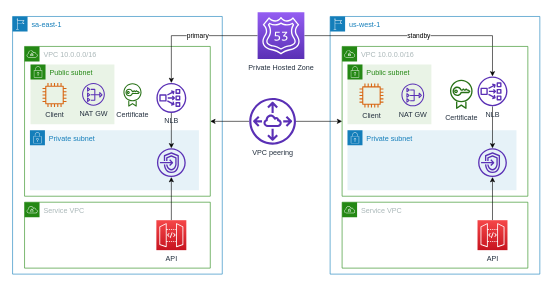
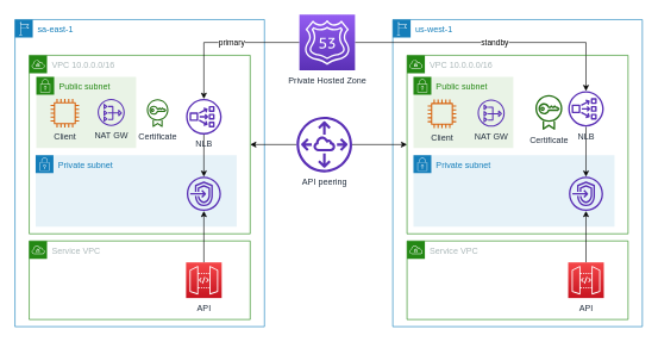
  <mxCell id="0" />
  <mxCell id="1" parent="0" />
  <mxCell id="2" value="us-west-1" style="points=[[0,0],[0.25,0],[0.5,0],[0.75,0],[1,0],[1,0.25],[1,0.5],[1,0.75],[1,1],[0.75,1],[0.5,1],[0.25,1],[0,1],[0,0.75],[0,0.5],[0,0.25]];outlineConnect=0;gradientColor=none;html=1;whiteSpace=wrap;fontSize=12;fontStyle=0;shape=mxgraph.aws4.group;grIcon=mxgraph.aws4.group_region;strokeColor=#147EBA;fillColor=none;verticalAlign=top;align=left;spacingLeft=30;fontColor=#147EBA;dashed=0;" parent="1" vertex="1"><mxGeometry x="550" y="27" width="350" height="430" as="geometry" /></mxCell>
  <mxCell id="3" value="sa-east-1" style="points=[[0,0],[0.25,0],[0.5,0],[0.75,0],[1,0],[1,0.25],[1,0.5],[1,0.75],[1,1],[0.75,1],[0.5,1],[0.25,1],[0,1],[0,0.75],[0,0.5],[0,0.25]];outlineConnect=0;gradientColor=none;html=1;whiteSpace=wrap;fontSize=12;fontStyle=0;shape=mxgraph.aws4.group;grIcon=mxgraph.aws4.group_region;strokeColor=#147EBA;fillColor=none;verticalAlign=top;align=left;spacingLeft=30;fontColor=#147EBA;dashed=0;" parent="1" vertex="1"><mxGeometry x="20" y="27" width="350" height="430" as="geometry" /></mxCell>
  <mxCell id="4" value="Service VPC" style="points=[[0,0],[0.25,0],[0.5,0],[0.75,0],[1,0],[1,0.25],[1,0.5],[1,0.75],[1,1],[0.75,1],[0.5,1],[0.25,1],[0,1],[0,0.75],[0,0.5],[0,0.25]];outlineConnect=0;gradientColor=none;html=1;whiteSpace=wrap;fontSize=12;fontStyle=0;shape=mxgraph.aws4.group;grIcon=mxgraph.aws4.group_vpc;strokeColor=#248814;fillColor=none;verticalAlign=top;align=left;spacingLeft=30;fontColor=#AAB7B8;dashed=0;" parent="1" vertex="1"><mxGeometry x="40" y="337" width="310" height="110" as="geometry" /></mxCell>
  <mxCell id="5" value="VPC 10.0.0.0/16" style="points=[[0,0],[0.25,0],[0.5,0],[0.75,0],[1,0],[1,0.25],[1,0.5],[1,0.75],[1,1],[0.75,1],[0.5,1],[0.25,1],[0,1],[0,0.75],[0,0.5],[0,0.25]];outlineConnect=0;gradientColor=none;html=1;whiteSpace=wrap;fontSize=12;fontStyle=0;shape=mxgraph.aws4.group;grIcon=mxgraph.aws4.group_vpc;strokeColor=#248814;fillColor=none;verticalAlign=top;align=left;spacingLeft=30;fontColor=#AAB7B8;dashed=0;" parent="1" vertex="1"><mxGeometry x="40" y="77" width="310" height="250" as="geometry" /></mxCell>
  <mxCell id="6" style="edgeStyle=orthogonalEdgeStyle;rounded=0;orthogonalLoop=1;jettySize=auto;html=1;entryX=1;entryY=0.5;entryDx=0;entryDy=0;" parent="1" source="8" target="5" edge="1"><mxGeometry relative="1" as="geometry" /></mxCell>
  <mxCell id="7" style="edgeStyle=orthogonalEdgeStyle;rounded=0;orthogonalLoop=1;jettySize=auto;html=1;" parent="1" source="8" target="19" edge="1"><mxGeometry relative="1" as="geometry"><mxPoint x="570" y="202" as="targetPoint" /></mxGeometry></mxCell>
- <mxCell id="8" value="VPC peering" style="outlineConnect=0;fontColor=#232F3E;gradientColor=none;fillColor=#5A30B5;strokeColor=none;dashed=0;verticalLabelPosition=bottom;verticalAlign=top;align=center;html=1;fontSize=12;fontStyle=0;aspect=fixed;pointerEvents=1;shape=mxgraph.aws4.peering;" parent="1" vertex="1"><mxGeometry x="415" y="163" width="78" height="78" as="geometry" /></mxCell>
+ <mxCell id="8" value="API peering" style="outlineConnect=0;fontColor=#232F3E;gradientColor=none;fillColor=#5A30B5;strokeColor=none;dashed=0;verticalLabelPosition=bottom;verticalAlign=top;align=center;html=1;fontSize=12;fontStyle=0;aspect=fixed;pointerEvents=1;shape=mxgraph.aws4.peering;" parent="1" vertex="1"><mxGeometry x="415" y="163" width="78" height="78" as="geometry" /></mxCell>
  <mxCell id="9" value="primary" style="edgeStyle=orthogonalEdgeStyle;rounded=0;orthogonalLoop=1;jettySize=auto;html=1;" parent="1" source="11" target="16" edge="1"><mxGeometry x="-0.104" relative="1" as="geometry"><mxPoint as="offset" /></mxGeometry></mxCell>
  <mxCell id="10" value="standby" style="edgeStyle=orthogonalEdgeStyle;rounded=0;orthogonalLoop=1;jettySize=auto;html=1;" parent="1" source="11" target="24" edge="1"><mxGeometry relative="1" as="geometry"><mxPoint x="710" y="87" as="targetPoint" /></mxGeometry></mxCell>
- <mxCell id="11" value="Private Hosted Zone" style="outlineConnect=0;fontColor=#232F3E;gradientColor=#945DF2;gradientDirection=north;fillColor=#5A30B5;strokeColor=#ffffff;dashed=0;verticalLabelPosition=bottom;verticalAlign=top;align=center;html=1;fontSize=12;fontStyle=0;aspect=fixed;shape=mxgraph.aws4.resourceIcon;resIcon=mxgraph.aws4.route_53;" parent="1" vertex="1"><mxGeometry x="429" y="20" width="78" height="78" as="geometry" /></mxCell>
+ <mxCell id="11" value="Private Hosted Zone" style="outlineConnect=0;fontColor=#232F3E;gradientColor=#945DF2;gradientDirection=north;fillColor=#5A30B5;strokeColor=#ffffff;dashed=0;verticalLabelPosition=bottom;verticalAlign=top;align=center;html=1;fontSize=12;fontStyle=0;aspect=fixed;shape=mxgraph.aws4.resourceIcon;resIcon=mxgraph.aws4.route_53;" parent="1" vertex="1"><mxGeometry x="419" y="20" width="78" height="78" as="geometry" /></mxCell>
  <mxCell id="12" value="Private subnet" style="points=[[0,0],[0.25,0],[0.5,0],[0.75,0],[1,0],[1,0.25],[1,0.5],[1,0.75],[1,1],[0.75,1],[0.5,1],[0.25,1],[0,1],[0,0.75],[0,0.5],[0,0.25]];outlineConnect=0;gradientColor=none;html=1;whiteSpace=wrap;fontSize=12;fontStyle=0;shape=mxgraph.aws4.group;grIcon=mxgraph.aws4.group_security_group;grStroke=0;strokeColor=#147EBA;fillColor=#E6F2F8;verticalAlign=top;align=left;spacingLeft=30;fontColor=#147EBA;dashed=0;" parent="1" vertex="1"><mxGeometry x="49" y="217" width="282" height="100" as="geometry" /></mxCell>
  <mxCell id="13" style="edgeStyle=orthogonalEdgeStyle;rounded=0;orthogonalLoop=1;jettySize=auto;html=1;" parent="1" source="14" target="17" edge="1"><mxGeometry relative="1" as="geometry" /></mxCell>
  <mxCell id="14" value="API" style="outlineConnect=0;fontColor=#232F3E;gradientColor=#F54749;gradientDirection=north;fillColor=#C7131F;strokeColor=#ffffff;dashed=0;verticalLabelPosition=bottom;verticalAlign=top;align=center;html=1;fontSize=12;fontStyle=0;aspect=fixed;shape=mxgraph.aws4.resourceIcon;resIcon=mxgraph.aws4.api_gateway;" parent="1" vertex="1"><mxGeometry x="260" y="367" width="50" height="50" as="geometry" /></mxCell>
  <mxCell id="15" style="edgeStyle=orthogonalEdgeStyle;rounded=0;orthogonalLoop=1;jettySize=auto;html=1;" parent="1" source="16" target="17" edge="1"><mxGeometry relative="1" as="geometry" /></mxCell>
  <mxCell id="16" value="NLB" style="outlineConnect=0;fontColor=#232F3E;gradientColor=none;fillColor=#5A30B5;strokeColor=none;dashed=0;verticalLabelPosition=bottom;verticalAlign=top;align=center;html=1;fontSize=12;fontStyle=0;aspect=fixed;pointerEvents=1;shape=mxgraph.aws4.network_load_balancer;" parent="1" vertex="1"><mxGeometry x="260" y="138" width="50" height="50" as="geometry" /></mxCell>
  <mxCell id="17" value="" style="outlineConnect=0;fontColor=#232F3E;gradientColor=none;fillColor=#5A30B5;strokeColor=none;dashed=0;verticalLabelPosition=bottom;verticalAlign=top;align=center;html=1;fontSize=12;fontStyle=0;aspect=fixed;pointerEvents=1;shape=mxgraph.aws4.endpoints;" parent="1" vertex="1"><mxGeometry x="261" y="247" width="48" height="48" as="geometry" /></mxCell>
  <mxCell id="18" value="Service VPC" style="points=[[0,0],[0.25,0],[0.5,0],[0.75,0],[1,0],[1,0.25],[1,0.5],[1,0.75],[1,1],[0.75,1],[0.5,1],[0.25,1],[0,1],[0,0.75],[0,0.5],[0,0.25]];outlineConnect=0;gradientColor=none;html=1;whiteSpace=wrap;fontSize=12;fontStyle=0;shape=mxgraph.aws4.group;grIcon=mxgraph.aws4.group_vpc;strokeColor=#248814;fillColor=none;verticalAlign=top;align=left;spacingLeft=30;fontColor=#AAB7B8;dashed=0;" parent="1" vertex="1"><mxGeometry x="570" y="337" width="310" height="110" as="geometry" /></mxCell>
  <mxCell id="19" value="VPC 10.0.0.0/16" style="points=[[0,0],[0.25,0],[0.5,0],[0.75,0],[1,0],[1,0.25],[1,0.5],[1,0.75],[1,1],[0.75,1],[0.5,1],[0.25,1],[0,1],[0,0.75],[0,0.5],[0,0.25]];outlineConnect=0;gradientColor=none;html=1;whiteSpace=wrap;fontSize=12;fontStyle=0;shape=mxgraph.aws4.group;grIcon=mxgraph.aws4.group_vpc;strokeColor=#248814;fillColor=none;verticalAlign=top;align=left;spacingLeft=30;fontColor=#AAB7B8;dashed=0;" parent="1" vertex="1"><mxGeometry x="570" y="77" width="310" height="250" as="geometry" /></mxCell>
  <mxCell id="20" value="Private subnet" style="points=[[0,0],[0.25,0],[0.5,0],[0.75,0],[1,0],[1,0.25],[1,0.5],[1,0.75],[1,1],[0.75,1],[0.5,1],[0.25,1],[0,1],[0,0.75],[0,0.5],[0,0.25]];outlineConnect=0;gradientColor=none;html=1;whiteSpace=wrap;fontSize=12;fontStyle=0;shape=mxgraph.aws4.group;grIcon=mxgraph.aws4.group_security_group;grStroke=0;strokeColor=#147EBA;fillColor=#E6F2F8;verticalAlign=top;align=left;spacingLeft=30;fontColor=#147EBA;dashed=0;" parent="1" vertex="1"><mxGeometry x="579" y="217" width="282" height="100" as="geometry" /></mxCell>
  <mxCell id="21" style="edgeStyle=orthogonalEdgeStyle;rounded=0;orthogonalLoop=1;jettySize=auto;html=1;" parent="1" source="22" target="25" edge="1"><mxGeometry relative="1" as="geometry" /></mxCell>
  <mxCell id="22" value="API" style="outlineConnect=0;fontColor=#232F3E;gradientColor=#F54749;gradientDirection=north;fillColor=#C7131F;strokeColor=#ffffff;dashed=0;verticalLabelPosition=bottom;verticalAlign=top;align=center;html=1;fontSize=12;fontStyle=0;aspect=fixed;shape=mxgraph.aws4.resourceIcon;resIcon=mxgraph.aws4.api_gateway;" parent="1" vertex="1"><mxGeometry x="796" y="367" width="50" height="50" as="geometry" /></mxCell>
  <mxCell id="23" style="edgeStyle=orthogonalEdgeStyle;rounded=0;orthogonalLoop=1;jettySize=auto;html=1;" parent="1" source="24" target="25" edge="1"><mxGeometry relative="1" as="geometry" /></mxCell>
  <mxCell id="24" value="NLB" style="outlineConnect=0;fontColor=#232F3E;gradientColor=none;fillColor=#5A30B5;strokeColor=none;dashed=0;verticalLabelPosition=bottom;verticalAlign=top;align=center;html=1;fontSize=12;fontStyle=0;aspect=fixed;pointerEvents=1;shape=mxgraph.aws4.network_load_balancer;" parent="1" vertex="1"><mxGeometry x="796" y="127" width="50" height="50" as="geometry" /></mxCell>
  <mxCell id="25" value="" style="outlineConnect=0;fontColor=#232F3E;gradientColor=none;fillColor=#5A30B5;strokeColor=none;dashed=0;verticalLabelPosition=bottom;verticalAlign=top;align=center;html=1;fontSize=12;fontStyle=0;aspect=fixed;pointerEvents=1;shape=mxgraph.aws4.endpoints;" parent="1" vertex="1"><mxGeometry x="797" y="247" width="48" height="48" as="geometry" /></mxCell>
  <mxCell id="26" value="Certificate" style="outlineConnect=0;fontColor=#232F3E;gradientColor=none;fillColor=#277116;strokeColor=none;dashed=0;verticalLabelPosition=bottom;verticalAlign=top;align=center;html=1;fontSize=12;fontStyle=0;aspect=fixed;pointerEvents=1;shape=mxgraph.aws4.certificate_manager;" parent="1" vertex="1"><mxGeometry x="205" y="138" width="30.26" height="40" as="geometry" /></mxCell>
  <mxCell id="27" value="Certificate" style="outlineConnect=0;fontColor=#232F3E;gradientColor=none;fillColor=#277116;strokeColor=none;dashed=0;verticalLabelPosition=bottom;verticalAlign=top;align=center;html=1;fontSize=12;fontStyle=0;aspect=fixed;pointerEvents=1;shape=mxgraph.aws4.certificate_manager;" parent="1" vertex="1"><mxGeometry x="750" y="132" width="37.82" height="50" as="geometry" /></mxCell>
  <mxCell id="28" value="Public subnet" style="points=[[0,0],[0.25,0],[0.5,0],[0.75,0],[1,0],[1,0.25],[1,0.5],[1,0.75],[1,1],[0.75,1],[0.5,1],[0.25,1],[0,1],[0,0.75],[0,0.5],[0,0.25]];outlineConnect=0;gradientColor=none;html=1;whiteSpace=wrap;fontSize=12;fontStyle=0;shape=mxgraph.aws4.group;grIcon=mxgraph.aws4.group_security_group;grStroke=0;strokeColor=#248814;fillColor=#E9F3E6;verticalAlign=top;align=left;spacingLeft=30;fontColor=#248814;dashed=0;" parent="1" vertex="1"><mxGeometry x="50" y="107" width="140" height="100" as="geometry" /></mxCell>
  <mxCell id="29" value="NAT GW" style="outlineConnect=0;fontColor=#232F3E;gradientColor=none;fillColor=#5A30B5;strokeColor=none;dashed=0;verticalLabelPosition=bottom;verticalAlign=top;align=center;html=1;fontSize=12;fontStyle=0;aspect=fixed;pointerEvents=1;shape=mxgraph.aws4.nat_gateway;" parent="1" vertex="1"><mxGeometry x="136" y="138" width="38" height="38" as="geometry" /></mxCell>
  <mxCell id="30" value="Client" style="outlineConnect=0;fontColor=#232F3E;gradientColor=none;fillColor=#D86613;strokeColor=none;dashed=0;verticalLabelPosition=bottom;verticalAlign=top;align=center;html=1;fontSize=12;fontStyle=0;aspect=fixed;pointerEvents=1;shape=mxgraph.aws4.instance2;" parent="1" vertex="1"><mxGeometry x="70" y="138" width="40" height="40" as="geometry" /></mxCell>
  <mxCell id="31" value="Public subnet" style="points=[[0,0],[0.25,0],[0.5,0],[0.75,0],[1,0],[1,0.25],[1,0.5],[1,0.75],[1,1],[0.75,1],[0.5,1],[0.25,1],[0,1],[0,0.75],[0,0.5],[0,0.25]];outlineConnect=0;gradientColor=none;html=1;whiteSpace=wrap;fontSize=12;fontStyle=0;shape=mxgraph.aws4.group;grIcon=mxgraph.aws4.group_security_group;grStroke=0;strokeColor=#248814;fillColor=#E9F3E6;verticalAlign=top;align=left;spacingLeft=30;fontColor=#248814;dashed=0;" parent="1" vertex="1"><mxGeometry x="579" y="107" width="140" height="100" as="geometry" /></mxCell>
  <mxCell id="32" value="NAT GW" style="outlineConnect=0;fontColor=#232F3E;gradientColor=none;fillColor=#5A30B5;strokeColor=none;dashed=0;verticalLabelPosition=bottom;verticalAlign=top;align=center;html=1;fontSize=12;fontStyle=0;aspect=fixed;pointerEvents=1;shape=mxgraph.aws4.nat_gateway;" parent="1" vertex="1"><mxGeometry x="669" y="139" width="38" height="38" as="geometry" /></mxCell>
  <mxCell id="33" value="Client" style="outlineConnect=0;fontColor=#232F3E;gradientColor=none;fillColor=#D86613;strokeColor=none;dashed=0;verticalLabelPosition=bottom;verticalAlign=top;align=center;html=1;fontSize=12;fontStyle=0;aspect=fixed;pointerEvents=1;shape=mxgraph.aws4.instance2;" parent="1" vertex="1"><mxGeometry x="599" y="139" width="40" height="40" as="geometry" /></mxCell>
